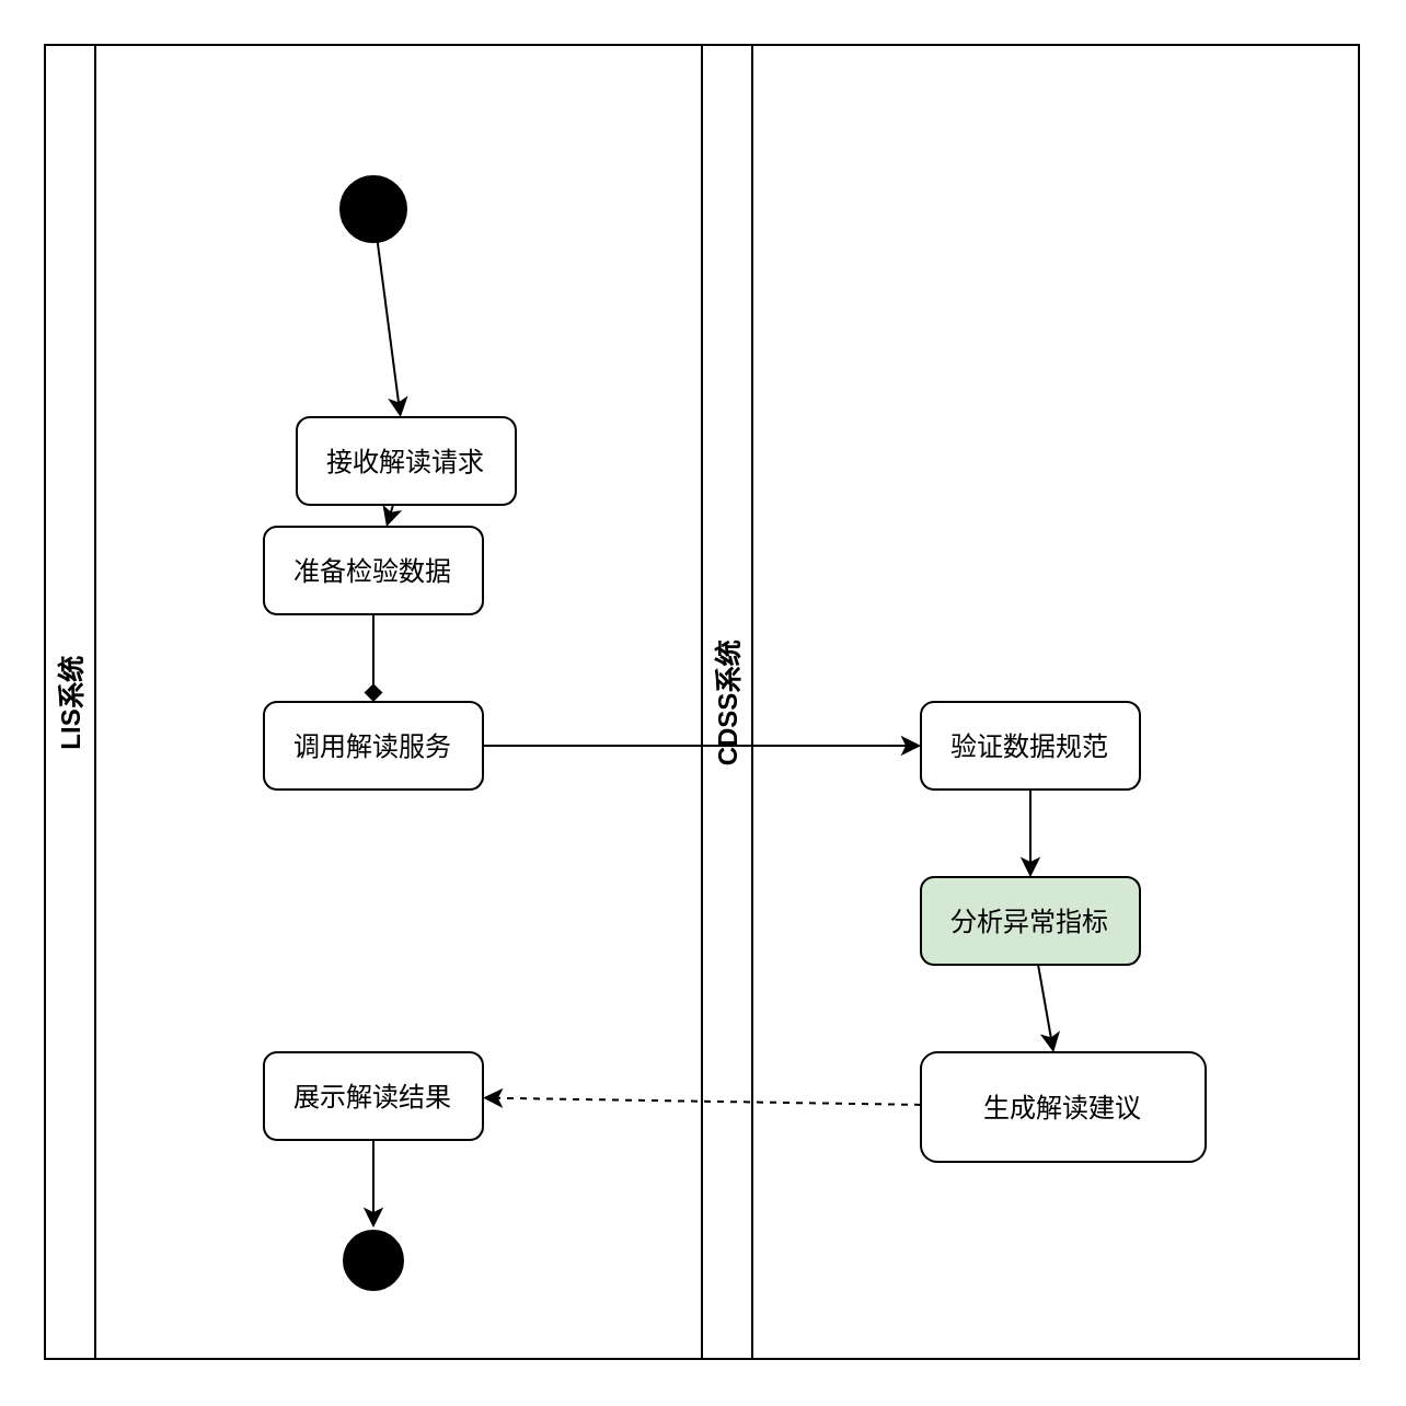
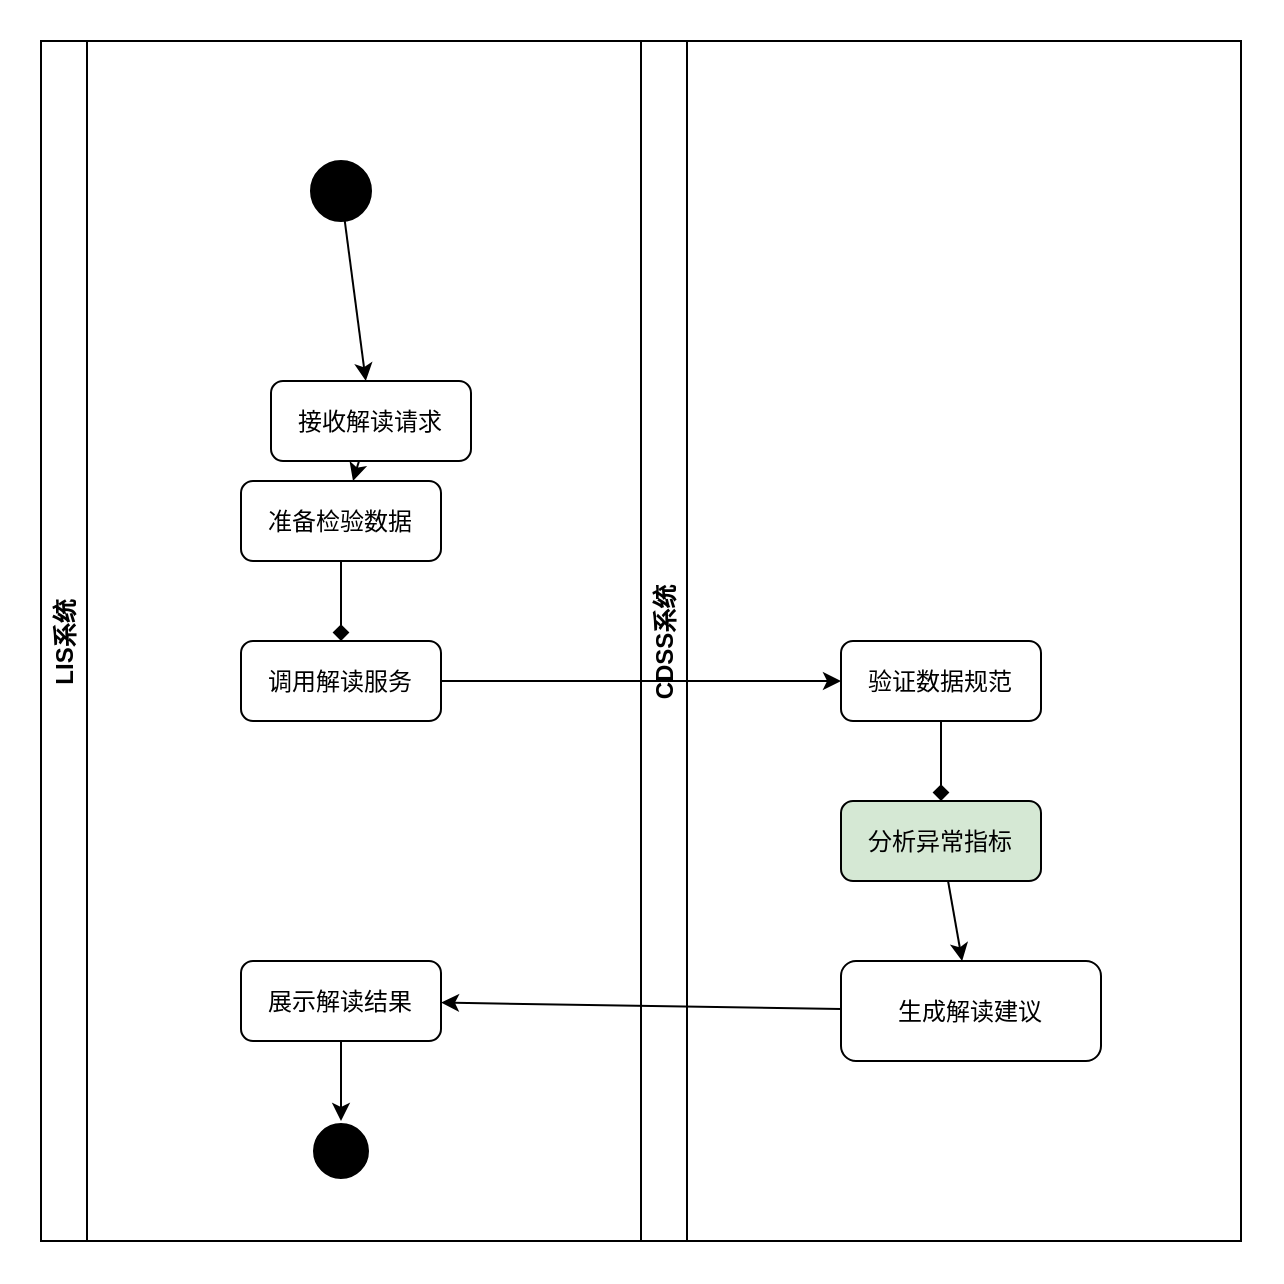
  <mxCell id="0" />
  <mxCell id="1" parent="0" />
  <mxCell id="2" value="LIS系统" style="swimlane;horizontal=0;" vertex="1" parent="1"><mxGeometry x="20" y="20" width="300" height="600" as="geometry" /></mxCell>
  <mxCell id="3" value="CDSS系统" style="swimlane;horizontal=0;" vertex="1" parent="1"><mxGeometry x="320" y="20" width="300" height="600" as="geometry" /></mxCell>
  <mxCell id="4" value="" style="ellipse;fillColor=#000000;" vertex="1" parent="2"><mxGeometry x="135" y="60" width="30" height="30" as="geometry" /></mxCell>
  <mxCell id="5" value="接收解读请求" style="rounded=1;" vertex="1" parent="2"><mxGeometry x="115" y="170" width="100" height="40" as="geometry" /></mxCell>
  <mxCell id="6" value="准备检验数据" style="rounded=1;" vertex="1" parent="2"><mxGeometry x="100" y="220" width="100" height="40" as="geometry" /></mxCell>
  <mxCell id="7" value="调用解读服务" style="rounded=1;" vertex="1" parent="2"><mxGeometry x="100" y="300" width="100" height="40" as="geometry" /></mxCell>
  <mxCell id="8" value="展示解读结果" style="rounded=1;" vertex="1" parent="2"><mxGeometry x="100" y="460" width="100" height="40" as="geometry" /></mxCell>
  <mxCell id="9" value="验证数据规范" style="rounded=1;" vertex="1" parent="3"><mxGeometry x="100" y="300" width="100" height="40" as="geometry" /></mxCell>
  <mxCell id="10" value="分析异常指标" style="rounded=1;fillColor=#d5e8d4;" vertex="1" parent="3"><mxGeometry x="100" y="380" width="100" height="40" as="geometry" /></mxCell>
  <mxCell id="11" value="生成解读建议" style="rounded=1;" vertex="1" parent="3"><mxGeometry x="100" y="460" width="130" height="50" as="geometry" /></mxCell>
  <mxCell id="12" value="" style="ellipse;fillColor=#000000;strokeColor=#ffffff;strokeWidth=2;" vertex="1" parent="2"><mxGeometry x="135" y="540" width="30" height="30" as="geometry" /></mxCell>
  <mxCell id="13" value="" style="endArrow=classic;html=1;" edge="1" parent="1" source="4" target="5"><mxGeometry relative="1" as="geometry" /></mxCell>
  <mxCell id="14" value="" style="endArrow=classic;html=1;" edge="1" parent="1" source="5" target="6"><mxGeometry relative="1" as="geometry" /></mxCell>
  <mxCell id="15" value="" style="endArrow=diamond;html=1;" edge="1" parent="1" source="6" target="7"><mxGeometry relative="1" as="geometry" /></mxCell>
  <mxCell id="16" value="" style="endArrow=classic;html=1;" edge="1" parent="1" source="7" target="9"><mxGeometry relative="1" as="geometry" /></mxCell>
- <mxCell id="17" value="" style="endArrow=classic;html=1;" edge="1" parent="1" source="9" target="10"><mxGeometry relative="1" as="geometry" /></mxCell>
+ <mxCell id="17" value="" style="endArrow=diamond;html=1;" edge="1" parent="1" source="9" target="10"><mxGeometry relative="1" as="geometry" /></mxCell>
  <mxCell id="18" value="" style="endArrow=classic;html=1;" edge="1" parent="1" source="10" target="11"><mxGeometry relative="1" as="geometry" /></mxCell>
- <mxCell id="19" value="" style="endArrow=classic;html=1;dashed=1;" edge="1" parent="1" source="11" target="8"><mxGeometry relative="1" as="geometry" /></mxCell>
+ <mxCell id="19" value="" style="endArrow=classic;html=1;" edge="1" parent="1" source="11" target="8"><mxGeometry relative="1" as="geometry" /></mxCell>
  <mxCell id="20" value="" style="endArrow=classic;html=1;" edge="1" parent="1" source="8" target="12"><mxGeometry relative="1" as="geometry" /></mxCell>
